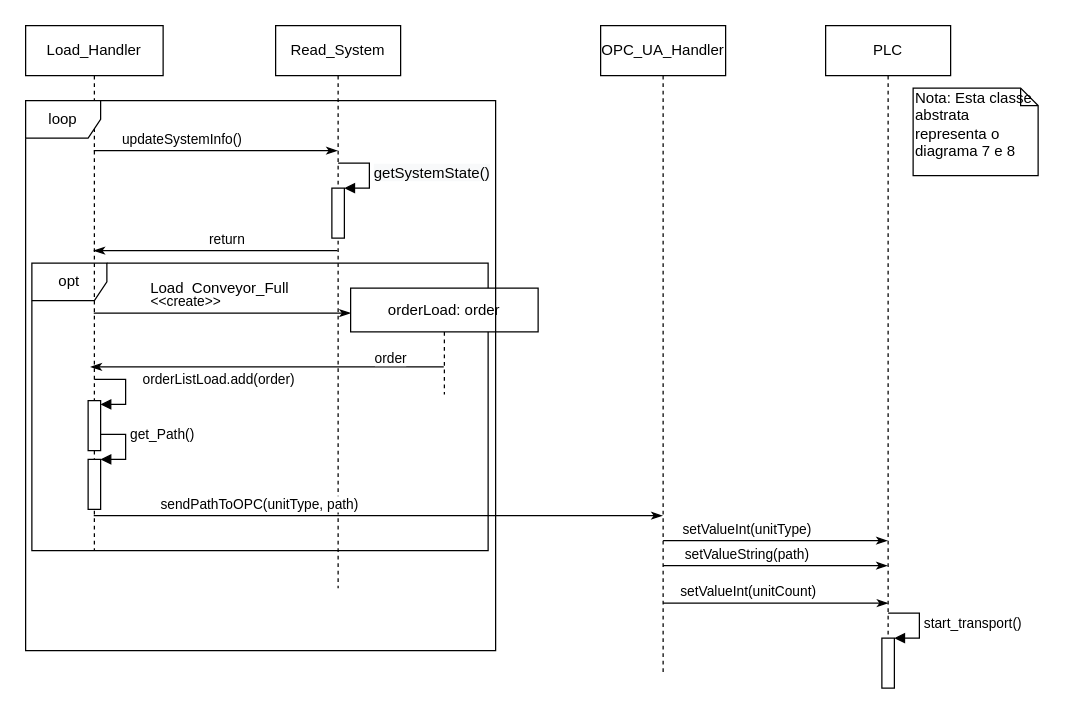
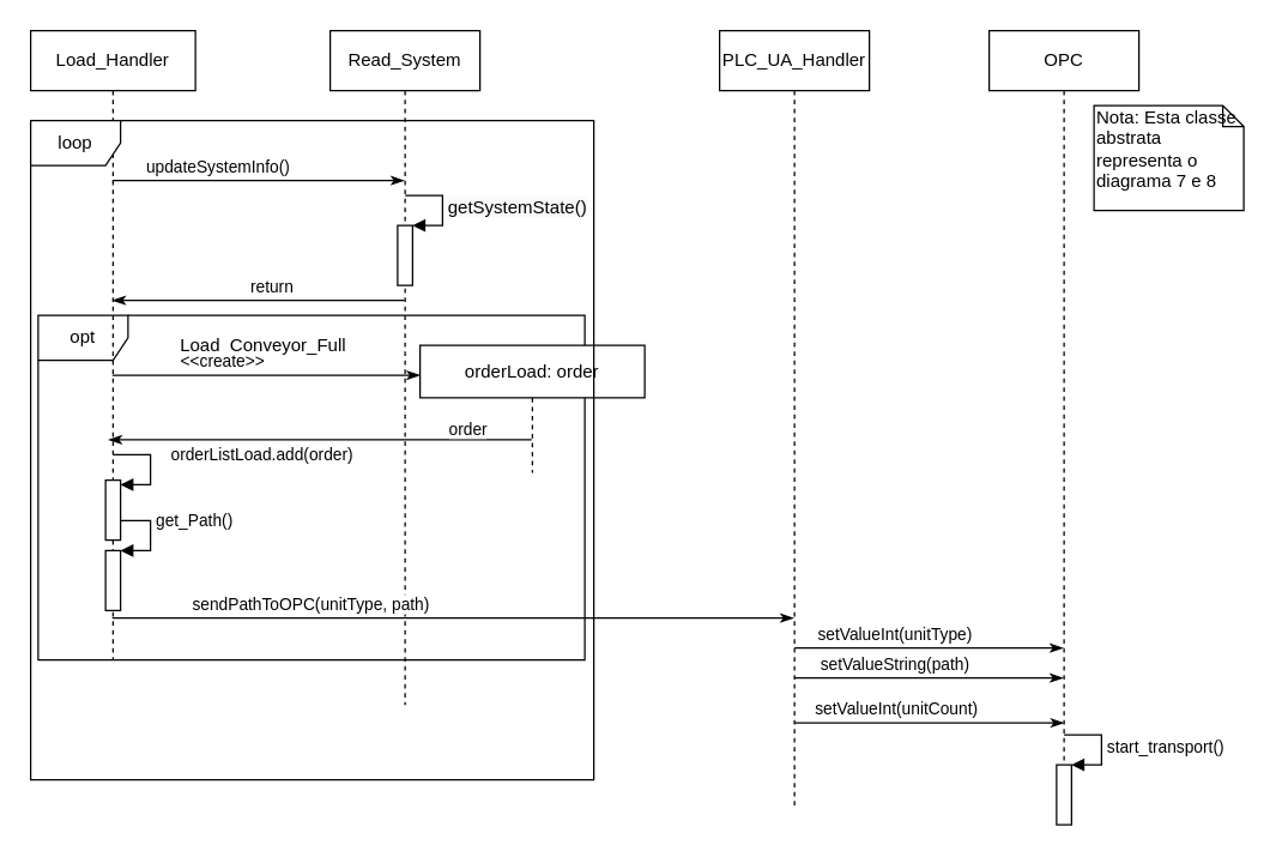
  <mxCell id="0" />
  <mxCell id="1" parent="0" />
  <mxCell id="2" value="opt" style="shape=umlFrame;whiteSpace=wrap;html=1;" parent="1" vertex="1"><mxGeometry x="25" y="210" width="365" height="230" as="geometry" /></mxCell>
  <mxCell id="3" value="Load_Handler" style="shape=umlLifeline;perimeter=lifelinePerimeter;whiteSpace=wrap;html=1;container=1;collapsible=0;recursiveResize=0;outlineConnect=0;" parent="1" vertex="1"><mxGeometry x="20" y="20" width="110" height="420" as="geometry" /></mxCell>
  <mxCell id="4" value="" style="endArrow=classicThin;endFill=1;html=1;" parent="1" target="6" edge="1"><mxGeometry width="160" relative="1" as="geometry"><mxPoint x="74.5" y="120.04" as="sourcePoint" /><mxPoint x="260" y="110" as="targetPoint" /><Array as="points"><mxPoint x="100" y="120.04" /><mxPoint x="150" y="120.04" /></Array></mxGeometry></mxCell>
  <mxCell id="5" value="updateSystemInfo()" style="edgeLabel;html=1;align=center;verticalAlign=middle;resizable=0;points=[];" parent="4" vertex="1" connectable="0"><mxGeometry x="-0.527" y="1" relative="1" as="geometry"><mxPoint x="24" y="-9" as="offset" /></mxGeometry></mxCell>
  <mxCell id="6" value="Read_System" style="shape=umlLifeline;perimeter=lifelinePerimeter;whiteSpace=wrap;html=1;container=1;collapsible=0;recursiveResize=0;outlineConnect=0;" parent="1" vertex="1"><mxGeometry x="220" y="20" width="100" height="450" as="geometry" /></mxCell>
  <mxCell id="7" value="" style="html=1;points=[];perimeter=orthogonalPerimeter;" parent="6" vertex="1"><mxGeometry x="45" y="130" width="10" height="40" as="geometry" /></mxCell>
  <mxCell id="8" value="&lt;span style=&quot;font-size: 12px ; background-color: rgb(248 , 249 , 250)&quot;&gt;getSystemState()&lt;/span&gt;" style="edgeStyle=orthogonalEdgeStyle;html=1;align=left;spacingLeft=2;endArrow=block;rounded=0;entryX=1;entryY=0;" parent="6" target="7" edge="1"><mxGeometry relative="1" as="geometry"><mxPoint x="50" y="110" as="sourcePoint" /><Array as="points"><mxPoint x="75" y="110" /></Array></mxGeometry></mxCell>
  <mxCell id="9" value="" style="endArrow=classicThin;endFill=1;html=1;" parent="1" source="6" target="3" edge="1"><mxGeometry width="160" relative="1" as="geometry"><mxPoint x="84.5" y="130.04" as="sourcePoint" /><mxPoint x="279.5" y="130.04" as="targetPoint" /><Array as="points"><mxPoint x="240" y="200" /><mxPoint x="220" y="200" /></Array></mxGeometry></mxCell>
  <mxCell id="10" value="return" style="edgeLabel;html=1;align=center;verticalAlign=middle;resizable=0;points=[];" parent="9" vertex="1" connectable="0"><mxGeometry x="-0.527" y="1" relative="1" as="geometry"><mxPoint x="-43.5" y="-11" as="offset" /></mxGeometry></mxCell>
  <mxCell id="11" value="Load_Conveyor_Full" style="text;html=1;align=center;verticalAlign=middle;resizable=0;points=[];autosize=1;" parent="1" vertex="1"><mxGeometry x="110" y="220" width="130" height="20" as="geometry" /></mxCell>
  <mxCell id="12" value="" style="html=1;points=[];perimeter=orthogonalPerimeter;" parent="1" vertex="1"><mxGeometry x="70" y="367" width="10" height="40" as="geometry" /></mxCell>
  <mxCell id="13" value="get_Path()" style="edgeStyle=orthogonalEdgeStyle;html=1;align=left;spacingLeft=2;endArrow=block;rounded=0;entryX=1;entryY=0;" parent="1" target="12" edge="1"><mxGeometry x="-0.231" relative="1" as="geometry"><mxPoint x="75" y="347" as="sourcePoint" /><Array as="points"><mxPoint x="100" y="347" /></Array><mxPoint as="offset" /></mxGeometry></mxCell>
- <mxCell id="14" value="OPC_UA_Handler" style="shape=umlLifeline;perimeter=lifelinePerimeter;whiteSpace=wrap;html=1;container=1;collapsible=0;recursiveResize=0;outlineConnect=0;" parent="1" vertex="1"><mxGeometry x="480" y="20" width="100" height="520" as="geometry" /></mxCell>
- <mxCell id="15" value="PLC" style="shape=umlLifeline;perimeter=lifelinePerimeter;whiteSpace=wrap;html=1;container=1;collapsible=0;recursiveResize=0;outlineConnect=0;" parent="1" vertex="1"><mxGeometry x="660" y="20" width="100" height="530" as="geometry" /></mxCell>
+ <mxCell id="14" value="PLC_UA_Handler" style="shape=umlLifeline;perimeter=lifelinePerimeter;whiteSpace=wrap;html=1;container=1;collapsible=0;recursiveResize=0;outlineConnect=0;" parent="1" vertex="1"><mxGeometry x="480" y="20" width="100" height="520" as="geometry" /></mxCell>
+ <mxCell id="15" value="OPC" style="shape=umlLifeline;perimeter=lifelinePerimeter;whiteSpace=wrap;html=1;container=1;collapsible=0;recursiveResize=0;outlineConnect=0;" parent="1" vertex="1"><mxGeometry x="660" y="20" width="100" height="530" as="geometry" /></mxCell>
  <mxCell id="16" value="" style="html=1;points=[];perimeter=orthogonalPerimeter;" parent="15" vertex="1"><mxGeometry x="45" y="490" width="10" height="40" as="geometry" /></mxCell>
  <mxCell id="17" value="start_transport()" style="edgeStyle=orthogonalEdgeStyle;html=1;align=left;spacingLeft=2;endArrow=block;rounded=0;entryX=1;entryY=0;" parent="15" target="16" edge="1"><mxGeometry relative="1" as="geometry"><mxPoint x="50" y="470" as="sourcePoint" /><Array as="points"><mxPoint x="75" y="470" /></Array></mxGeometry></mxCell>
  <mxCell id="18" value="" style="endArrow=classicThin;endFill=1;html=1;" parent="1" edge="1"><mxGeometry width="160" relative="1" as="geometry"><mxPoint x="530" y="452" as="sourcePoint" /><mxPoint x="709.5" y="452" as="targetPoint" /><Array as="points"><mxPoint x="643.5" y="452" /></Array></mxGeometry></mxCell>
  <mxCell id="19" value="setValueString(path)" style="edgeLabel;html=1;align=center;verticalAlign=middle;resizable=0;points=[];" parent="18" vertex="1" connectable="0"><mxGeometry x="-0.527" y="1" relative="1" as="geometry"><mxPoint x="24" y="-9" as="offset" /></mxGeometry></mxCell>
  <mxCell id="20" value="" style="endArrow=classicThin;endFill=1;html=1;" parent="1" edge="1"><mxGeometry width="160" relative="1" as="geometry"><mxPoint x="530" y="432" as="sourcePoint" /><mxPoint x="709.5" y="432" as="targetPoint" /><Array as="points"><mxPoint x="653.5" y="432" /></Array></mxGeometry></mxCell>
  <mxCell id="21" value="setValueInt(unitType)" style="edgeLabel;html=1;align=center;verticalAlign=middle;resizable=0;points=[];" parent="20" vertex="1" connectable="0"><mxGeometry x="-0.527" y="1" relative="1" as="geometry"><mxPoint x="24" y="-9" as="offset" /></mxGeometry></mxCell>
  <mxCell id="22" value="" style="endArrow=classicThin;endFill=1;html=1;" parent="1" edge="1"><mxGeometry width="160" relative="1" as="geometry"><mxPoint x="530" y="482" as="sourcePoint" /><mxPoint x="710" y="482" as="targetPoint" /><Array as="points"><mxPoint x="653.5" y="482" /></Array></mxGeometry></mxCell>
  <mxCell id="23" value="setValueInt(unitCount)" style="edgeLabel;html=1;align=center;verticalAlign=middle;resizable=0;points=[];" parent="22" vertex="1" connectable="0"><mxGeometry x="-0.527" y="1" relative="1" as="geometry"><mxPoint x="24" y="-9" as="offset" /></mxGeometry></mxCell>
  <mxCell id="24" value="" style="endArrow=classicThin;endFill=1;html=1;entryX=0;entryY=0.235;entryDx=0;entryDy=0;entryPerimeter=0;" parent="1" target="26" edge="1"><mxGeometry width="160" relative="1" as="geometry"><mxPoint x="74.5" y="250.04" as="sourcePoint" /><mxPoint x="220" y="250" as="targetPoint" /><Array as="points"><mxPoint x="100" y="250.04" /><mxPoint x="150" y="250.04" /></Array></mxGeometry></mxCell>
  <mxCell id="25" value="&amp;lt;&amp;lt;create&amp;gt;&amp;gt;" style="edgeLabel;html=1;align=center;verticalAlign=middle;resizable=0;points=[];" parent="24" vertex="1" connectable="0"><mxGeometry x="-0.527" y="1" relative="1" as="geometry"><mxPoint x="24" y="-9" as="offset" /></mxGeometry></mxCell>
  <mxCell id="26" value="orderLoad: order" style="shape=umlLifeline;perimeter=lifelinePerimeter;whiteSpace=wrap;html=1;container=1;collapsible=0;recursiveResize=0;outlineConnect=0;size=35;" parent="1" vertex="1"><mxGeometry x="280" y="230" width="150" height="85" as="geometry" /></mxCell>
  <mxCell id="27" value="" style="endArrow=classicThin;endFill=1;html=1;" parent="1" source="26" edge="1"><mxGeometry width="160" relative="1" as="geometry"><mxPoint x="293" y="293" as="sourcePoint" /><mxPoint x="72" y="293" as="targetPoint" /><Array as="points"><mxPoint x="228.5" y="293" /></Array></mxGeometry></mxCell>
  <mxCell id="28" value="order" style="edgeLabel;html=1;align=center;verticalAlign=middle;resizable=0;points=[];" parent="27" vertex="1" connectable="0"><mxGeometry x="-0.527" y="1" relative="1" as="geometry"><mxPoint x="24" y="-9" as="offset" /></mxGeometry></mxCell>
  <mxCell id="29" value="" style="html=1;points=[];perimeter=orthogonalPerimeter;" parent="1" vertex="1"><mxGeometry x="70" y="320" width="10" height="40" as="geometry" /></mxCell>
  <mxCell id="30" value="&lt;span style=&quot;text-align: center&quot;&gt;orderListLoad.add(order)&lt;/span&gt;" style="edgeStyle=orthogonalEdgeStyle;html=1;align=left;spacingLeft=2;endArrow=block;rounded=0;entryX=1;entryY=0;" parent="1" edge="1"><mxGeometry x="-0.231" y="10" relative="1" as="geometry"><mxPoint x="75" y="303" as="sourcePoint" /><Array as="points"><mxPoint x="100" y="303" /></Array><mxPoint x="80" y="323" as="targetPoint" /><mxPoint as="offset" /></mxGeometry></mxCell>
  <mxCell id="31" value="loop" style="shape=umlFrame;whiteSpace=wrap;html=1;" parent="1" vertex="1"><mxGeometry x="20" y="80" width="376" height="440" as="geometry" /></mxCell>
  <mxCell id="32" value="" style="endArrow=classicThin;endFill=1;html=1;" parent="1" target="14" edge="1"><mxGeometry width="160" relative="1" as="geometry"><mxPoint x="74.5" y="412" as="sourcePoint" /><mxPoint x="0" y="400" as="targetPoint" /><Array as="points" /></mxGeometry></mxCell>
  <mxCell id="33" value="sendPathToOPC(unitType, path)" style="edgeLabel;html=1;align=center;verticalAlign=middle;resizable=0;points=[];" parent="32" vertex="1" connectable="0"><mxGeometry x="-0.527" y="1" relative="1" as="geometry"><mxPoint x="24" y="-9" as="offset" /></mxGeometry></mxCell>
  <mxCell id="34" value="Nota: Esta classe abstrata representa o diagrama 7 e 8" style="shape=note;whiteSpace=wrap;html=1;size=14;verticalAlign=top;align=left;spacingTop=-6;" parent="1" vertex="1"><mxGeometry x="730" y="70" width="100" height="70" as="geometry" /></mxCell>
